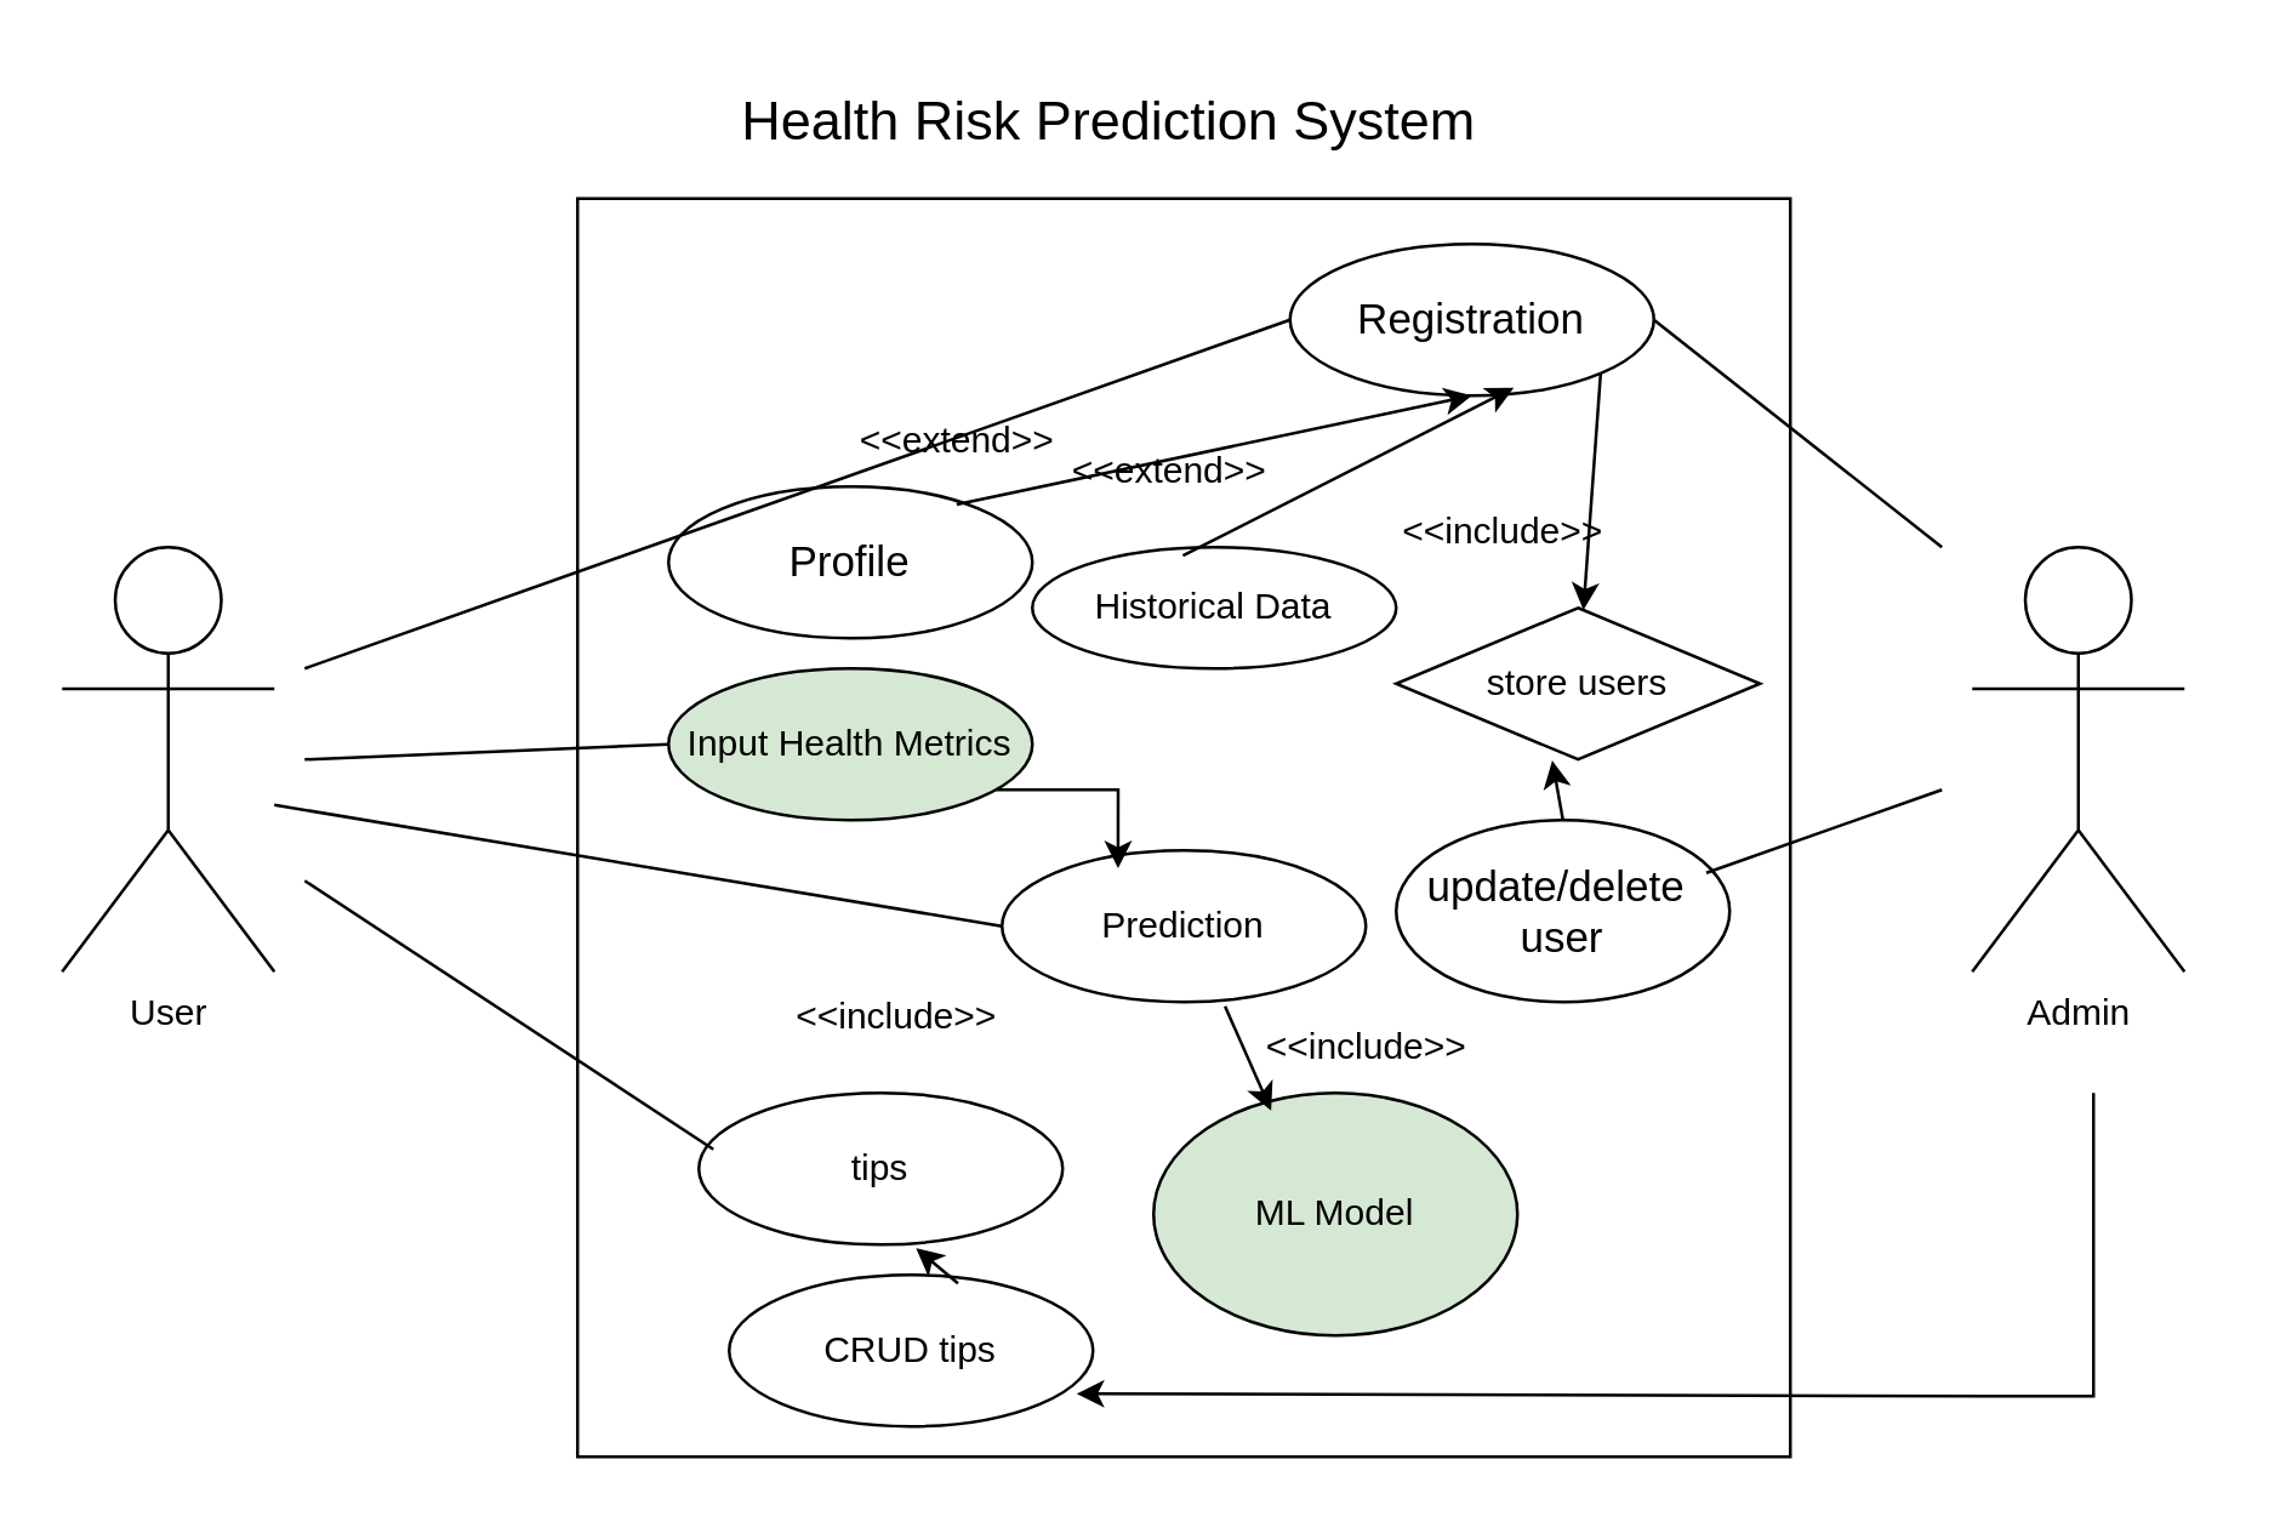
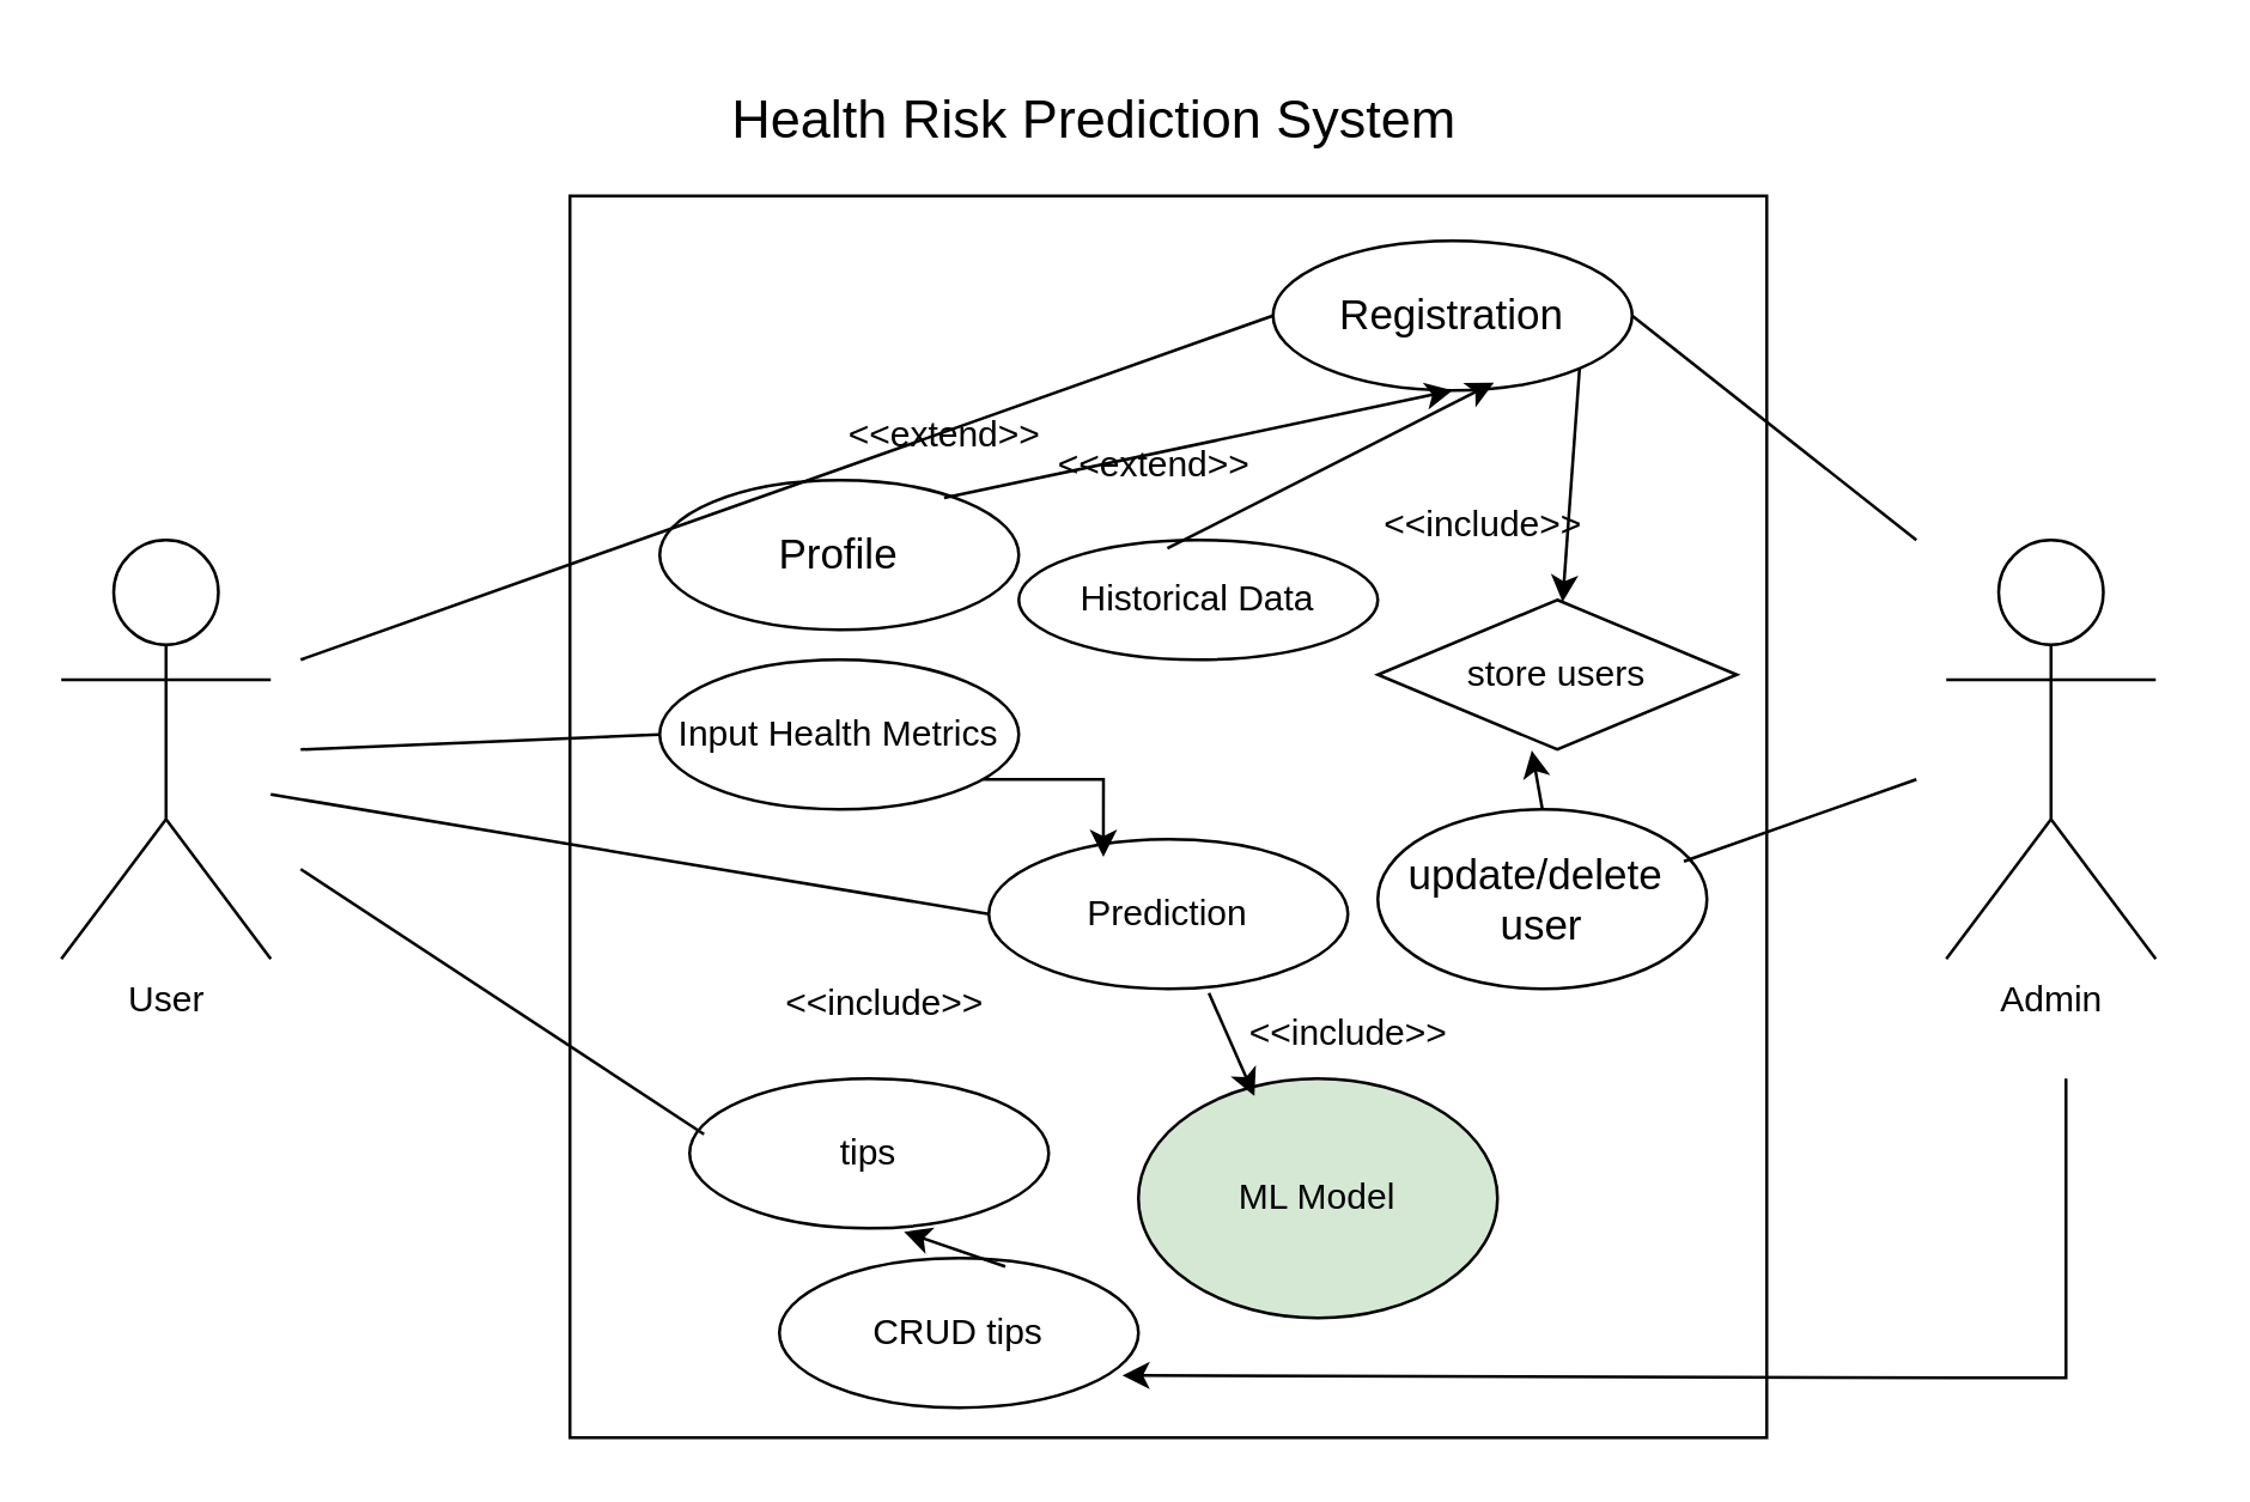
  <mxCell id="0" />
  <mxCell id="1" parent="0" />
  <mxCell id="2" value="User" style="shape=umlActor;verticalLabelPosition=bottom;verticalAlign=top;html=1;" parent="1" vertex="1"><mxGeometry x="20" y="180" width="70" height="140" as="geometry" /></mxCell>
  <mxCell id="3" value="Admin" style="shape=umlActor;verticalLabelPosition=bottom;verticalAlign=top;html=1;" parent="1" vertex="1"><mxGeometry x="650" y="180" width="70" height="140" as="geometry" /></mxCell>
  <mxCell id="4" value="" style="rounded=0;whiteSpace=wrap;html=1;" parent="1" vertex="1"><mxGeometry x="190" y="65" width="400" height="415" as="geometry" /></mxCell>
  <mxCell id="5" value="&lt;font style=&quot;font-size: 18px;&quot;&gt;Health Risk Prediction System&lt;/font&gt;" style="text;html=1;align=center;verticalAlign=middle;resizable=0;points=[];autosize=1;strokeColor=none;fillColor=none;" parent="1" vertex="1"><mxGeometry x="230" y="20" width="270" height="40" as="geometry" /></mxCell>
  <mxCell id="6" value="&lt;font style=&quot;font-size: 14px;&quot;&gt;Registration&lt;/font&gt;" style="ellipse;whiteSpace=wrap;html=1;" parent="1" vertex="1"><mxGeometry x="425" y="80" width="120" height="50" as="geometry" /></mxCell>
  <mxCell id="7" value="Historical Data" style="ellipse;whiteSpace=wrap;html=1;" parent="1" vertex="1"><mxGeometry x="340" y="180" width="120" height="40" as="geometry" /></mxCell>
- <mxCell id="8" value="Input Health Metrics" style="ellipse;whiteSpace=wrap;html=1;fillColor=#d5e8d4;" parent="1" vertex="1"><mxGeometry x="220" y="220" width="120" height="50" as="geometry" /></mxCell>
+ <mxCell id="8" value="Input Health Metrics" style="ellipse;whiteSpace=wrap;html=1;" parent="1" vertex="1"><mxGeometry x="220" y="220" width="120" height="50" as="geometry" /></mxCell>
  <mxCell id="9" value="Prediction" style="ellipse;whiteSpace=wrap;html=1;" parent="1" vertex="1"><mxGeometry x="330" y="280" width="120" height="50" as="geometry" /></mxCell>
  <mxCell id="10" value="tips" style="ellipse;whiteSpace=wrap;html=1;" parent="1" vertex="1"><mxGeometry x="230" y="360" width="120" height="50" as="geometry" /></mxCell>
  <mxCell id="11" value="ML Model" style="ellipse;whiteSpace=wrap;html=1;fillColor=#d5e8d4;" parent="1" vertex="1"><mxGeometry x="380" y="360" width="120" height="80" as="geometry" /></mxCell>
  <mxCell id="12" value="&lt;font style=&quot;font-size: 14px;&quot;&gt;Profile&lt;/font&gt;" style="ellipse;whiteSpace=wrap;html=1;" parent="1" vertex="1"><mxGeometry x="220" y="160" width="120" height="50" as="geometry" /></mxCell>
  <mxCell id="13" value="" style="endArrow=none;html=1;rounded=0;entryX=0;entryY=0.5;entryDx=0;entryDy=0;" parent="1" target="6" edge="1"><mxGeometry width="50" height="50" relative="1" as="geometry"><mxPoint x="100" y="220" as="sourcePoint" /><mxPoint x="390" y="220" as="targetPoint" /></mxGeometry></mxCell>
  <mxCell id="14" value="" style="endArrow=none;html=1;rounded=0;entryX=0;entryY=0.5;entryDx=0;entryDy=0;" parent="1" target="8" edge="1"><mxGeometry width="50" height="50" relative="1" as="geometry"><mxPoint x="100" y="250" as="sourcePoint" /><mxPoint x="315" y="115" as="targetPoint" /></mxGeometry></mxCell>
  <mxCell id="15" value="" style="endArrow=none;html=1;rounded=0;entryX=0;entryY=0.5;entryDx=0;entryDy=0;" parent="1" target="9" edge="1"><mxGeometry width="50" height="50" relative="1" as="geometry"><mxPoint x="90" y="265" as="sourcePoint" /><mxPoint x="310" y="320" as="targetPoint" /></mxGeometry></mxCell>
  <mxCell id="16" value="" style="endArrow=none;html=1;rounded=0;entryX=0.04;entryY=0.372;entryDx=0;entryDy=0;entryPerimeter=0;" parent="1" target="10" edge="1"><mxGeometry width="50" height="50" relative="1" as="geometry"><mxPoint x="100" y="290" as="sourcePoint" /><mxPoint x="335" y="135" as="targetPoint" /></mxGeometry></mxCell>
  <mxCell id="17" value="" style="endArrow=none;html=1;rounded=0;exitX=1;exitY=0.5;exitDx=0;exitDy=0;" parent="1" source="6" edge="1"><mxGeometry width="50" height="50" relative="1" as="geometry"><mxPoint x="160" y="300" as="sourcePoint" /><mxPoint x="640" y="180" as="targetPoint" /></mxGeometry></mxCell>
  <mxCell id="18" value="&amp;lt;&amp;lt;extend&amp;gt;&amp;gt;" style="text;html=1;align=center;verticalAlign=middle;resizable=0;points=[];autosize=1;strokeColor=none;fillColor=none;" parent="1" vertex="1"><mxGeometry x="340" y="140" width="90" height="30" as="geometry" /></mxCell>
  <mxCell id="19" value="&amp;lt;&amp;lt;include&amp;gt;&amp;gt;" style="text;html=1;align=center;verticalAlign=middle;resizable=0;points=[];autosize=1;strokeColor=none;fillColor=none;" parent="1" vertex="1"><mxGeometry x="250" y="320" width="90" height="30" as="geometry" /></mxCell>
  <mxCell id="20" value="&amp;lt;&amp;lt;extend&amp;gt;&amp;gt;" style="text;html=1;align=center;verticalAlign=middle;resizable=0;points=[];autosize=1;strokeColor=none;fillColor=none;" parent="1" vertex="1"><mxGeometry x="270" y="130" width="90" height="30" as="geometry" /></mxCell>
  <mxCell id="21" value="&amp;lt;&amp;lt;include&amp;gt;&amp;gt;" style="text;html=1;align=center;verticalAlign=middle;resizable=0;points=[];autosize=1;strokeColor=none;fillColor=none;" parent="1" vertex="1"><mxGeometry x="405" y="330" width="90" height="30" as="geometry" /></mxCell>
  <mxCell id="22" value="" style="endArrow=classic;html=1;rounded=0;exitX=0.414;exitY=0.069;exitDx=0;exitDy=0;entryX=0.615;entryY=0.948;entryDx=0;entryDy=0;entryPerimeter=0;exitPerimeter=0;" parent="1" source="7" target="6" edge="1"><mxGeometry width="50" height="50" relative="1" as="geometry"><mxPoint x="340" y="270" as="sourcePoint" /><mxPoint x="390" y="220" as="targetPoint" /></mxGeometry></mxCell>
  <mxCell id="23" value="" style="endArrow=classic;html=1;rounded=0;exitX=0.792;exitY=0.118;exitDx=0;exitDy=0;entryX=0.5;entryY=1;entryDx=0;entryDy=0;exitPerimeter=0;" parent="1" source="12" target="6" edge="1"><mxGeometry width="50" height="50" relative="1" as="geometry"><mxPoint x="418" y="166" as="sourcePoint" /><mxPoint x="389" y="137" as="targetPoint" /></mxGeometry></mxCell>
  <mxCell id="24" value="" style="endArrow=classic;html=1;rounded=0;exitX=0.613;exitY=1.028;exitDx=0;exitDy=0;entryX=0.323;entryY=0.073;entryDx=0;entryDy=0;entryPerimeter=0;exitPerimeter=0;" parent="1" source="9" target="11" edge="1"><mxGeometry width="50" height="50" relative="1" as="geometry"><mxPoint x="428" y="176" as="sourcePoint" /><mxPoint x="399" y="147" as="targetPoint" /></mxGeometry></mxCell>
  <mxCell id="25" style="edgeStyle=orthogonalEdgeStyle;rounded=0;orthogonalLoop=1;jettySize=auto;html=1;entryX=0.319;entryY=0.118;entryDx=0;entryDy=0;entryPerimeter=0;" edge="1" parent="1" source="8" target="9"><mxGeometry relative="1" as="geometry"><Array as="points"><mxPoint x="368" y="260" /></Array></mxGeometry></mxCell>
- <mxCell id="26" value="CRUD tips" style="ellipse;whiteSpace=wrap;html=1;" vertex="1" parent="1"><mxGeometry x="240" y="420" width="120" height="50" as="geometry" /></mxCell>
+ <mxCell id="26" value="CRUD tips" style="ellipse;whiteSpace=wrap;html=1;" vertex="1" parent="1"><mxGeometry x="260" y="420" width="120" height="50" as="geometry" /></mxCell>
  <mxCell id="27" style="edgeStyle=orthogonalEdgeStyle;rounded=0;orthogonalLoop=1;jettySize=auto;html=1;entryX=0.955;entryY=0.784;entryDx=0;entryDy=0;entryPerimeter=0;" edge="1" parent="1" target="26"><mxGeometry relative="1" as="geometry"><mxPoint x="690" y="360" as="sourcePoint" /><Array as="points"><mxPoint x="655" y="460" /><mxPoint x="730" y="460" /></Array></mxGeometry></mxCell>
  <mxCell id="28" value="&lt;font style=&quot;font-size: 14px;&quot;&gt;update/delete&amp;nbsp;&lt;/font&gt;&lt;div&gt;&lt;font style=&quot;font-size: 14px;&quot;&gt;user&lt;/font&gt;&lt;/div&gt;" style="ellipse;whiteSpace=wrap;html=1;" vertex="1" parent="1"><mxGeometry x="460" y="270" width="110" height="60" as="geometry" /></mxCell>
  <mxCell id="29" value="" style="endArrow=none;html=1;rounded=0;exitX=0.93;exitY=0.29;exitDx=0;exitDy=0;exitPerimeter=0;" edge="1" parent="1" source="28"><mxGeometry width="50" height="50" relative="1" as="geometry"><mxPoint x="340" y="310" as="sourcePoint" /><mxPoint x="640" y="260" as="targetPoint" /></mxGeometry></mxCell>
  <mxCell id="30" value="store users" style="rhombus;whiteSpace=wrap;html=1;" vertex="1" parent="1"><mxGeometry x="460" y="200" width="120" height="50" as="geometry" /></mxCell>
  <mxCell id="31" value="" style="endArrow=classic;html=1;rounded=0;exitX=0.5;exitY=0;exitDx=0;exitDy=0;entryX=0.429;entryY=1.007;entryDx=0;entryDy=0;entryPerimeter=0;" edge="1" parent="1" source="28" target="30"><mxGeometry width="50" height="50" relative="1" as="geometry"><mxPoint x="340" y="310" as="sourcePoint" /><mxPoint x="390" y="260" as="targetPoint" /></mxGeometry></mxCell>
  <mxCell id="32" value="" style="endArrow=classic;html=1;rounded=0;exitX=1;exitY=1;exitDx=0;exitDy=0;" edge="1" parent="1" source="6" target="30"><mxGeometry width="50" height="50" relative="1" as="geometry"><mxPoint x="340" y="310" as="sourcePoint" /><mxPoint x="390" y="260" as="targetPoint" /></mxGeometry></mxCell>
  <mxCell id="33" value="&amp;lt;&amp;lt;include&amp;gt;&amp;gt;" style="text;html=1;align=center;verticalAlign=middle;resizable=0;points=[];autosize=1;strokeColor=none;fillColor=none;" vertex="1" parent="1"><mxGeometry x="450" y="160" width="90" height="30" as="geometry" /></mxCell>
  <mxCell id="34" value="" style="endArrow=classic;html=1;rounded=0;exitX=0.629;exitY=0.056;exitDx=0;exitDy=0;exitPerimeter=0;entryX=0.597;entryY=1.024;entryDx=0;entryDy=0;entryPerimeter=0;" edge="1" parent="1" source="26" target="10"><mxGeometry width="50" height="50" relative="1" as="geometry"><mxPoint x="340" y="310" as="sourcePoint" /><mxPoint x="390" y="260" as="targetPoint" /></mxGeometry></mxCell>
